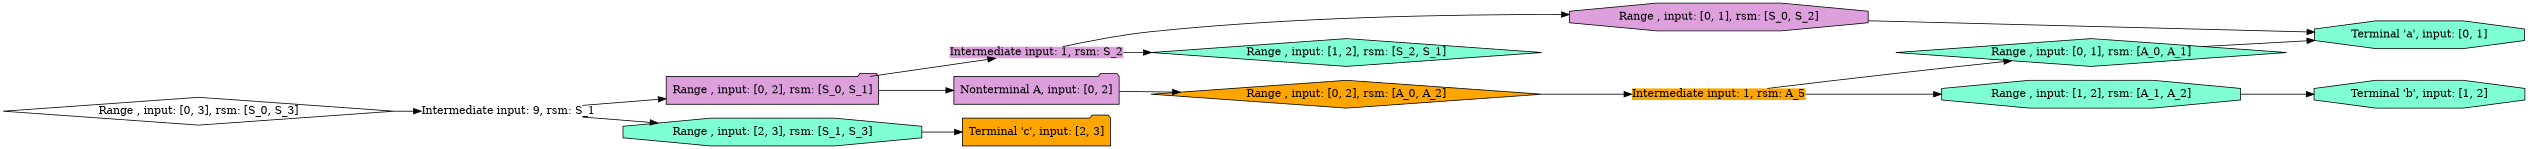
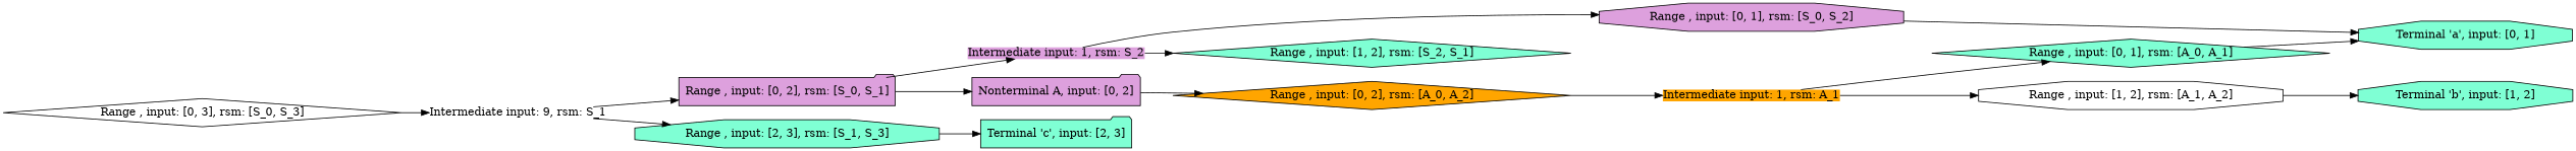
  digraph {
    labelloc=t
    rankdir=LR
    node [fillcolor=aquamarine shape=octagon style=filled]
-   n1 [fillcolor=orange label="Intermediate input: 1, rsm: A_5" shape=plain]
+   n1 [fillcolor=orange label="Intermediate input: 1, rsm: A_1" shape=plain]
    n2 [label="Range , input: [0, 1], rsm: [A_0, A_1]" shape=diamond]
-   n3 [label="Range , input: [1, 2], rsm: [A_1, A_2]"]
+   n3 [fillcolor=white label="Range , input: [1, 2], rsm: [A_1, A_2]"]
    n4 [label="Terminal 'a', input: [0, 1]"]
    n5 [label="Terminal 'b', input: [1, 2]"]
    n6 [fillcolor=plum label="Intermediate input: 1, rsm: S_2" shape=plain]
    n7 [fillcolor=plum label="Range , input: [0, 1], rsm: [S_0, S_2]"]
    n8 [label="Range , input: [1, 2], rsm: [S_2, S_1]" shape=diamond]
    n9 [fillcolor=white label="Intermediate input: 9, rsm: S_1" shape=plain]
    n10 [fillcolor=plum label="Range , input: [0, 2], rsm: [S_0, S_1]" shape=folder]
    n11 [label="Range , input: [2, 3], rsm: [S_1, S_3]"]
    n12 [fillcolor=plum label="Nonterminal A, input: [0, 2]" shape=folder]
-   n13 [fillcolor=orange label="Terminal 'c', input: [2, 3]" shape=folder]
+   n13 [label="Terminal 'c', input: [2, 3]" shape=folder]
    n14 [fillcolor=orange label="Range , input: [0, 2], rsm: [A_0, A_2]" shape=diamond]
    n15 [fillcolor=white label="Range , input: [0, 3], rsm: [S_0, S_3]" shape=diamond]
    n1 -> n2
    n1 -> n3
    n2 -> n4
    n3 -> n5
    n6 -> n7
    n6 -> n8
    n7 -> n4
    n9 -> n10
    n9 -> n11
    n10 -> n6
    n10 -> n12
    n11 -> n13
    n12 -> n14
    n14 -> n1
    n15 -> n9
  }
